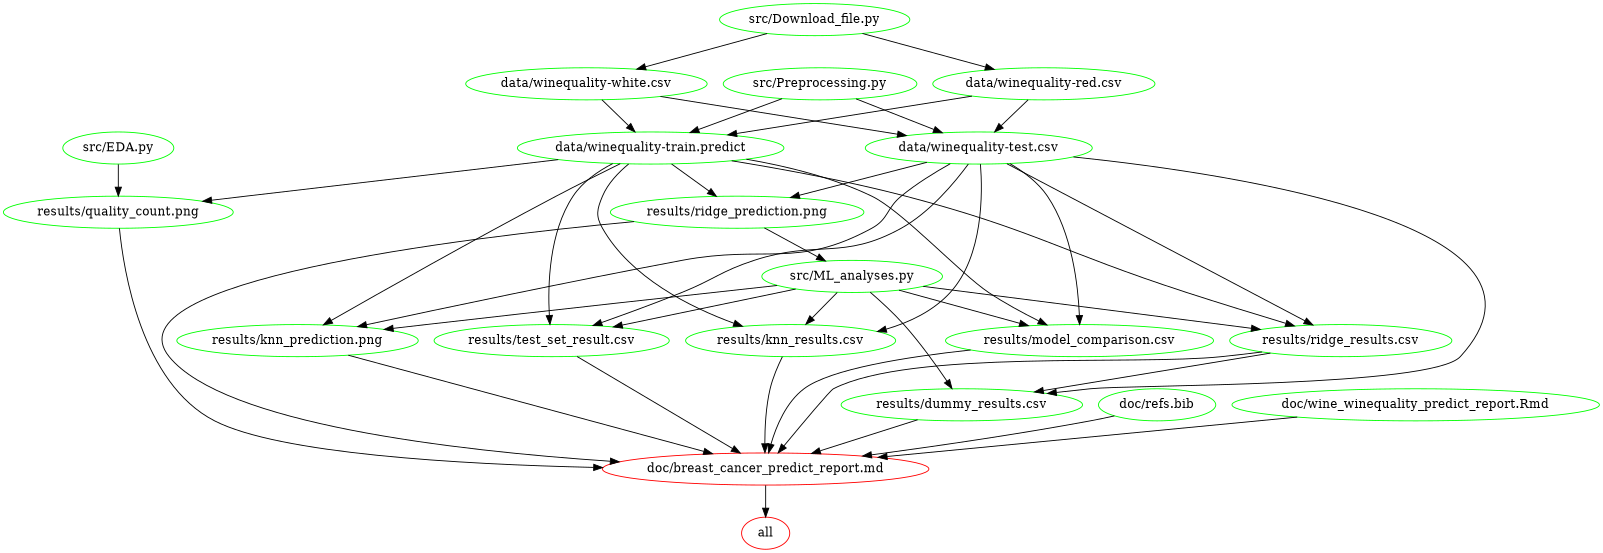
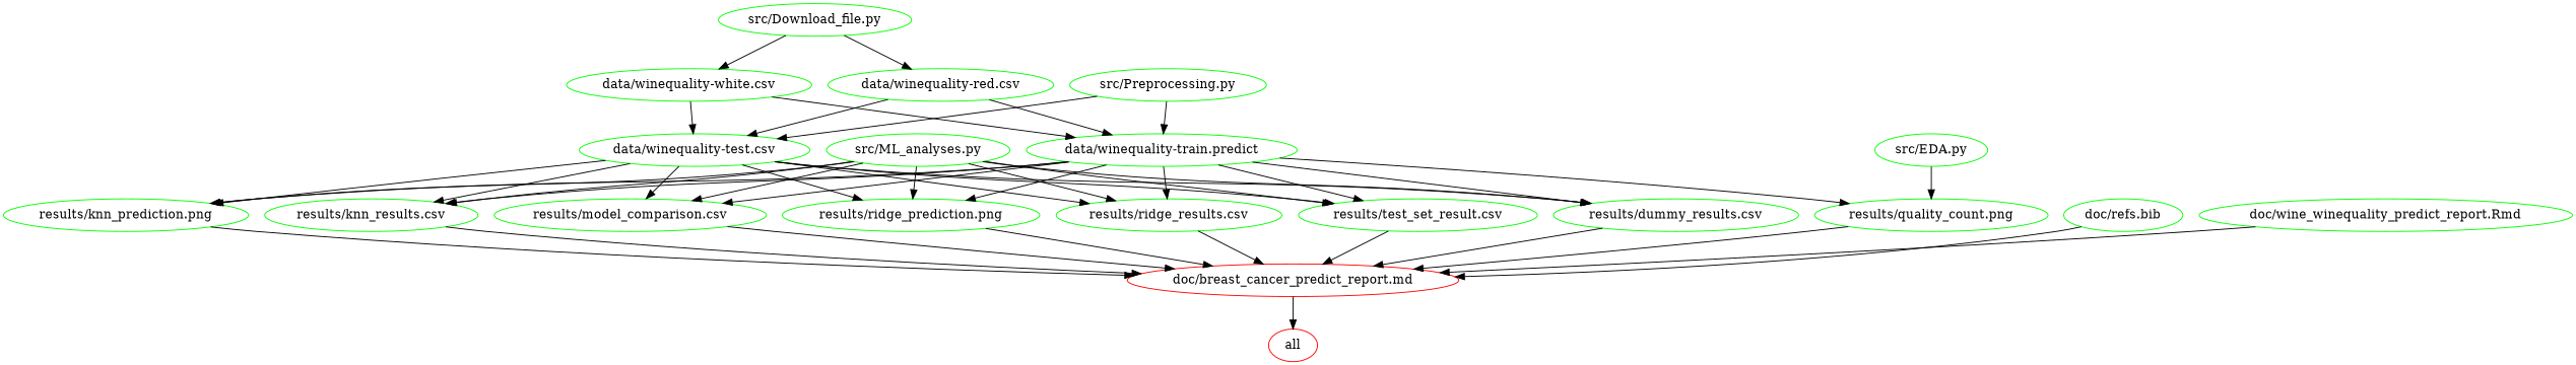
  digraph {
    node [color=green]
    n1 [color=red label=all]
    n2 [label="data/winequality-red.csv"]
    n3 [label="data/winequality-test.csv"]
    n4 [label="data/winequality-train.predict"]
    n5 [label="results/dummy_results.csv"]
    n6 [label="results/knn_prediction.png"]
    n7 [label="results/knn_results.csv"]
    n8 [label="results/model_comparison.csv"]
    n9 [label="results/ridge_prediction.png"]
    n10 [label="results/ridge_results.csv"]
    n11 [label="results/test_set_result.csv"]
    n12 [label="results/quality_count.png"]
    n13 [color=red label="doc/breast_cancer_predict_report.md"]
    n14 [label="data/winequality-white.csv"]
    n15 [label="doc/refs.bib"]
    n16 [label="doc/wine_winequality_predict_report.Rmd"]
    n17 [label="src/Download_file.py"]
    n18 [label="src/EDA.py"]
    n19 [label="src/ML_analyses.py"]
    n20 [label="src/Preprocessing.py"]
    n2 -> n3
    n2 -> n4
    n3 -> n5
    n3 -> n6
    n3 -> n7
    n3 -> n8
    n3 -> n9
    n3 -> n10
    n3 -> n11
-   n10 -> n5
+   n4 -> n5
    n4 -> n6
    n4 -> n7
    n4 -> n8
    n4 -> n9
    n4 -> n10
    n4 -> n11
    n4 -> n12
    n5 -> n13
    n6 -> n13
    n7 -> n13
    n8 -> n13
    n9 -> n13
    n10 -> n13
    n11 -> n13
    n12 -> n13
    n13 -> n1
    n14 -> n3
    n14 -> n4
    n15 -> n13
    n16 -> n13
    n17 -> n2
    n17 -> n14
    n18 -> n12
    n19 -> n5
    n19 -> n6
    n19 -> n7
    n19 -> n8
-   n9 -> n19
+   n19 -> n9
    n19 -> n10
    n19 -> n11
    n20 -> n3
    n20 -> n4
  }
